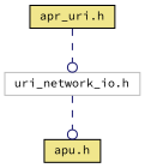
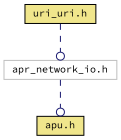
  digraph {
    fontname="Source Code Pro"
    node [color=black fillcolor=khaki fontname="Source Code Pro" fontsize=10 shape=record style=filled]
    edge [arrowhead=odot color=midnightblue fontname="Source Code Pro" fontsize=10 labelfontname=Helvetica labelfontsize=10 style=dashed]
-   n1 [fontcolor=black height=0.2 label="apr_uri.h" width=0.4]
-   n2 [color=grey75 fillcolor=white height=0.2 label="uri_network_io.h" width=0.4]
+   n1 [fontcolor=black height=0.2 label="uri_uri.h" width=0.4]
+   n2 [color=grey75 fillcolor=white height=0.2 label="apr_network_io.h" width=0.4]
    n3 [height=0.2 label="apu.h" width=0.4]
    n1 -> n2
    n2 -> n3
  }
